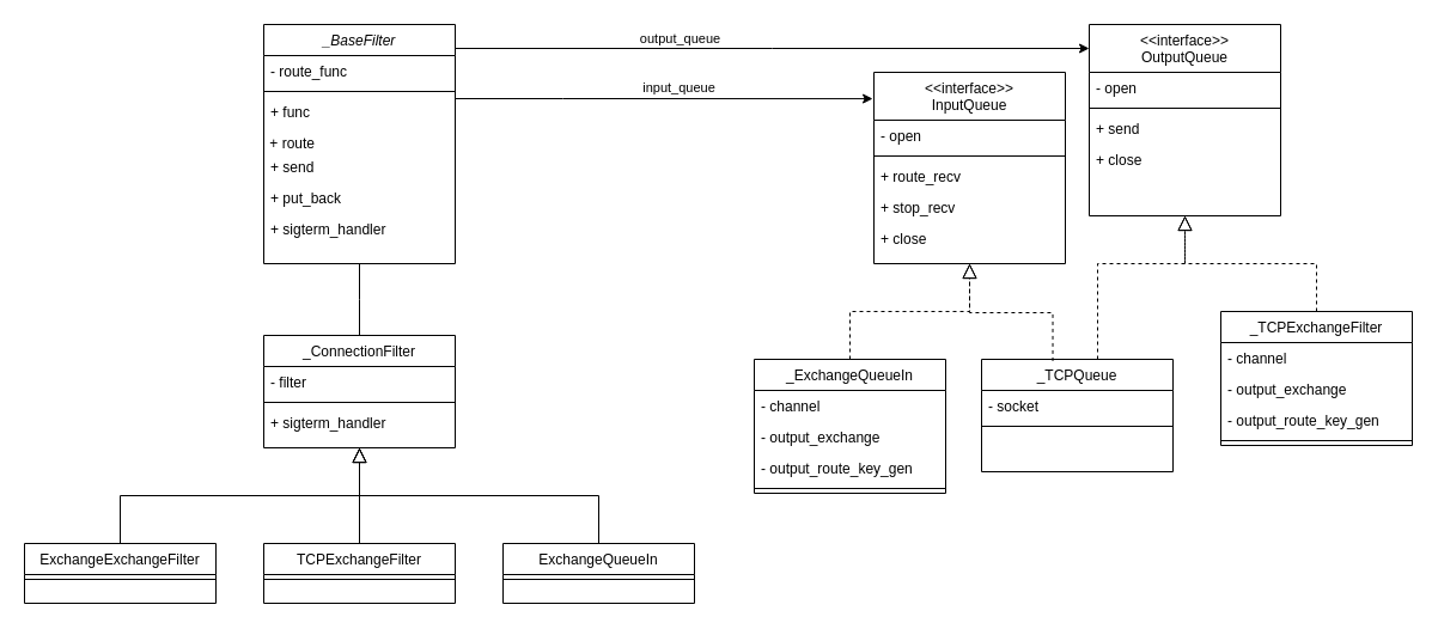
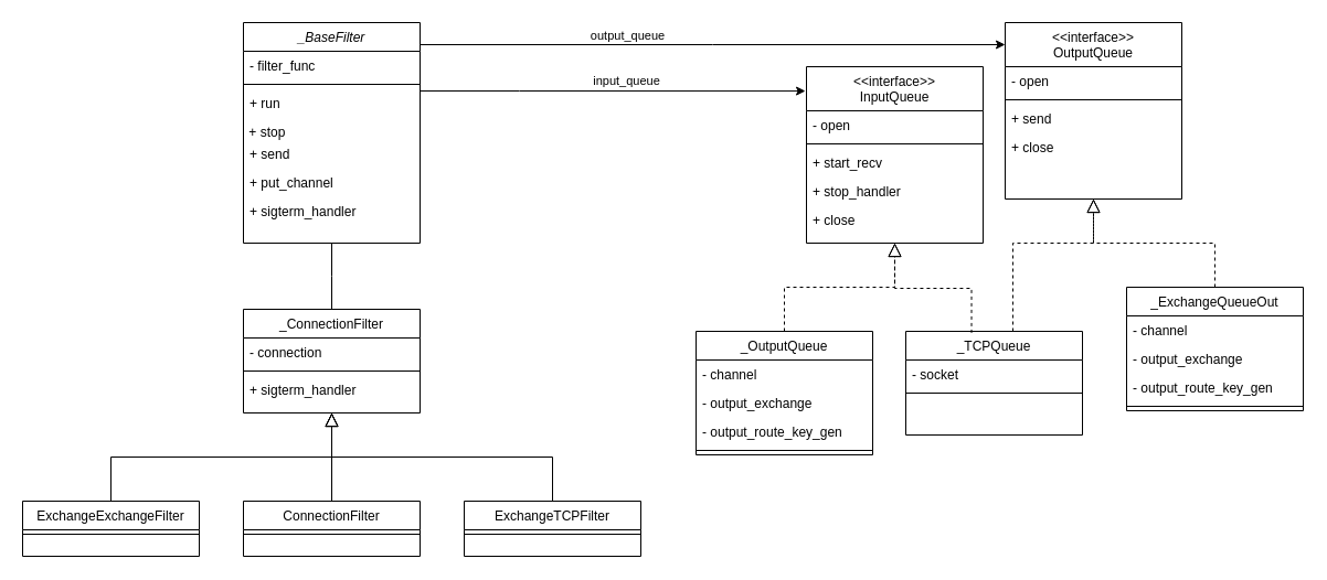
  <mxCell id="0" />
  <mxCell id="1" parent="0" />
  <mxCell id="2" style="edgeStyle=orthogonalEdgeStyle;rounded=0;orthogonalLoop=1;jettySize=auto;html=1;entryX=-0.006;entryY=0.138;entryDx=0;entryDy=0;entryPerimeter=0;" edge="1" parent="1" source="4" target="15"><mxGeometry relative="1" as="geometry"><Array as="points"><mxPoint x="470" y="82" /><mxPoint x="470" y="82" /></Array></mxGeometry></mxCell>
  <mxCell id="3" value="input_queue" style="edgeLabel;html=1;align=center;verticalAlign=middle;resizable=0;points=[];" vertex="1" connectable="0" parent="2"><mxGeometry x="0.071" y="-2" relative="1" as="geometry"><mxPoint y="-12" as="offset" /></mxGeometry></mxCell>
  <mxCell id="4" value="_BaseFilter" style="swimlane;fontStyle=2;align=center;verticalAlign=top;childLayout=stackLayout;horizontal=1;startSize=26;horizontalStack=0;resizeParent=1;resizeLast=0;collapsible=1;marginBottom=0;rounded=0;shadow=0;strokeWidth=1;" parent="1" vertex="1"><mxGeometry x="220" y="20" width="160" height="200" as="geometry"><mxRectangle x="230" y="140" width="160" height="26" as="alternateBounds" /></mxGeometry></mxCell>
- <mxCell id="5" value="- route_func" style="text;align=left;verticalAlign=top;spacingLeft=4;spacingRight=4;overflow=hidden;rotatable=0;points=[[0,0.5],[1,0.5]];portConstraint=eastwest;rounded=0;shadow=0;html=0;" parent="4" vertex="1"><mxGeometry y="26" width="160" height="26" as="geometry" /></mxCell>
+ <mxCell id="5" value="- filter_func" style="text;align=left;verticalAlign=top;spacingLeft=4;spacingRight=4;overflow=hidden;rotatable=0;points=[[0,0.5],[1,0.5]];portConstraint=eastwest;rounded=0;shadow=0;html=0;" parent="4" vertex="1"><mxGeometry y="26" width="160" height="26" as="geometry" /></mxCell>
  <mxCell id="6" value="" style="line;html=1;strokeWidth=1;align=left;verticalAlign=middle;spacingTop=-1;spacingLeft=3;spacingRight=3;rotatable=0;labelPosition=right;points=[];portConstraint=eastwest;" parent="4" vertex="1"><mxGeometry y="52" width="160" height="8" as="geometry" /></mxCell>
- <mxCell id="7" value="+ func" style="text;align=left;verticalAlign=top;spacingLeft=4;spacingRight=4;overflow=hidden;rotatable=0;points=[[0,0.5],[1,0.5]];portConstraint=eastwest;" parent="4" vertex="1"><mxGeometry y="60" width="160" height="26" as="geometry" /></mxCell>
- <mxCell id="8" value="&amp;nbsp;+ route" style="text;whiteSpace=wrap;html=1;" parent="4" vertex="1"><mxGeometry y="86" width="160" height="20" as="geometry" /></mxCell>
+ <mxCell id="7" value="+ run" style="text;align=left;verticalAlign=top;spacingLeft=4;spacingRight=4;overflow=hidden;rotatable=0;points=[[0,0.5],[1,0.5]];portConstraint=eastwest;" parent="4" vertex="1"><mxGeometry y="60" width="160" height="26" as="geometry" /></mxCell>
+ <mxCell id="8" value="&amp;nbsp;+ stop" style="text;whiteSpace=wrap;html=1;" parent="4" vertex="1"><mxGeometry y="86" width="160" height="20" as="geometry" /></mxCell>
  <mxCell id="9" value="+ send" style="text;align=left;verticalAlign=top;spacingLeft=4;spacingRight=4;overflow=hidden;rotatable=0;points=[[0,0.5],[1,0.5]];portConstraint=eastwest;" parent="4" vertex="1"><mxGeometry y="106" width="160" height="26" as="geometry" /></mxCell>
- <mxCell id="10" value="+ put_back" style="text;align=left;verticalAlign=top;spacingLeft=4;spacingRight=4;overflow=hidden;rotatable=0;points=[[0,0.5],[1,0.5]];portConstraint=eastwest;" parent="4" vertex="1"><mxGeometry y="132" width="160" height="26" as="geometry" /></mxCell>
+ <mxCell id="10" value="+ put_channel" style="text;align=left;verticalAlign=top;spacingLeft=4;spacingRight=4;overflow=hidden;rotatable=0;points=[[0,0.5],[1,0.5]];portConstraint=eastwest;" parent="4" vertex="1"><mxGeometry y="132" width="160" height="26" as="geometry" /></mxCell>
  <mxCell id="11" value="+ sigterm_handler" style="text;align=left;verticalAlign=top;spacingLeft=4;spacingRight=4;overflow=hidden;rotatable=0;points=[[0,0.5],[1,0.5]];portConstraint=eastwest;" parent="4" vertex="1"><mxGeometry y="158" width="160" height="26" as="geometry" /></mxCell>
  <mxCell id="12" value="ExchangeExchangeFilter" style="swimlane;fontStyle=0;align=center;verticalAlign=top;childLayout=stackLayout;horizontal=1;startSize=26;horizontalStack=0;resizeParent=1;resizeLast=0;collapsible=1;marginBottom=0;rounded=0;shadow=0;strokeWidth=1;" parent="1" vertex="1"><mxGeometry y="454" width="160" height="50" as="geometry" x="20"><mxRectangle x="130" y="380" width="160" height="26" as="alternateBounds" /></mxGeometry></mxCell>
  <mxCell id="13" value="" style="line;html=1;strokeWidth=1;align=left;verticalAlign=middle;spacingTop=-1;spacingLeft=3;spacingRight=3;rotatable=0;labelPosition=right;points=[];portConstraint=eastwest;" parent="12" vertex="1"><mxGeometry y="26" width="160" height="8" as="geometry" /></mxCell>
  <mxCell id="14" value="" style="endArrow=block;endSize=10;endFill=0;shadow=0;strokeWidth=1;rounded=0;edgeStyle=elbowEdgeStyle;elbow=vertical;" parent="1" source="12" edge="1"><mxGeometry width="160" relative="1" as="geometry"><mxPoint x="220" y="217" as="sourcePoint" /><mxPoint x="300" y="374" as="targetPoint" /></mxGeometry></mxCell>
  <mxCell id="15" value="&lt;&lt;interface&gt;&gt;&#10;InputQueue&#10;" style="swimlane;fontStyle=0;align=center;verticalAlign=top;childLayout=stackLayout;horizontal=1;startSize=40;horizontalStack=0;resizeParent=1;resizeLast=0;collapsible=1;marginBottom=0;rounded=0;shadow=0;strokeWidth=1;" parent="1" vertex="1"><mxGeometry x="730" y="60" width="160" height="160" as="geometry"><mxRectangle x="550" y="140" width="160" height="26" as="alternateBounds" /></mxGeometry></mxCell>
  <mxCell id="16" value="- open" style="text;align=left;verticalAlign=top;spacingLeft=4;spacingRight=4;overflow=hidden;rotatable=0;points=[[0,0.5],[1,0.5]];portConstraint=eastwest;" vertex="1" parent="15"><mxGeometry y="40" width="160" height="26" as="geometry" /></mxCell>
  <mxCell id="17" value="" style="line;html=1;strokeWidth=1;align=left;verticalAlign=middle;spacingTop=-1;spacingLeft=3;spacingRight=3;rotatable=0;labelPosition=right;points=[];portConstraint=eastwest;" parent="15" vertex="1"><mxGeometry y="66" width="160" height="8" as="geometry" /></mxCell>
- <mxCell id="18" value="+ route_recv" style="text;align=left;verticalAlign=top;spacingLeft=4;spacingRight=4;overflow=hidden;rotatable=0;points=[[0,0.5],[1,0.5]];portConstraint=eastwest;" parent="15" vertex="1"><mxGeometry y="74" width="160" height="26" as="geometry" /></mxCell>
- <mxCell id="19" value="+ stop_recv" style="text;align=left;verticalAlign=top;spacingLeft=4;spacingRight=4;overflow=hidden;rotatable=0;points=[[0,0.5],[1,0.5]];portConstraint=eastwest;rounded=0;shadow=0;html=0;" parent="15" vertex="1"><mxGeometry y="100" width="160" height="26" as="geometry" /></mxCell>
+ <mxCell id="18" value="+ start_recv" style="text;align=left;verticalAlign=top;spacingLeft=4;spacingRight=4;overflow=hidden;rotatable=0;points=[[0,0.5],[1,0.5]];portConstraint=eastwest;" parent="15" vertex="1"><mxGeometry y="74" width="160" height="26" as="geometry" /></mxCell>
+ <mxCell id="19" value="+ stop_handler" style="text;align=left;verticalAlign=top;spacingLeft=4;spacingRight=4;overflow=hidden;rotatable=0;points=[[0,0.5],[1,0.5]];portConstraint=eastwest;rounded=0;shadow=0;html=0;" parent="15" vertex="1"><mxGeometry y="100" width="160" height="26" as="geometry" /></mxCell>
  <mxCell id="20" value="+ close" style="text;align=left;verticalAlign=top;spacingLeft=4;spacingRight=4;overflow=hidden;rotatable=0;points=[[0,0.5],[1,0.5]];portConstraint=eastwest;rounded=0;shadow=0;html=0;" parent="15" vertex="1"><mxGeometry y="126" width="160" height="26" as="geometry" /></mxCell>
- <mxCell id="21" value="TCPExchangeFilter" style="swimlane;fontStyle=0;align=center;verticalAlign=top;childLayout=stackLayout;horizontal=1;startSize=26;horizontalStack=0;resizeParent=1;resizeLast=0;collapsible=1;marginBottom=0;rounded=0;shadow=0;strokeWidth=1;" parent="1" vertex="1"><mxGeometry x="220" y="454" width="160" height="50" as="geometry"><mxRectangle x="130" y="380" width="160" height="26" as="alternateBounds" /></mxGeometry></mxCell>
+ <mxCell id="21" value="ConnectionFilter" style="swimlane;fontStyle=0;align=center;verticalAlign=top;childLayout=stackLayout;horizontal=1;startSize=26;horizontalStack=0;resizeParent=1;resizeLast=0;collapsible=1;marginBottom=0;rounded=0;shadow=0;strokeWidth=1;" parent="1" vertex="1"><mxGeometry x="220" y="454" width="160" height="50" as="geometry"><mxRectangle x="130" y="380" width="160" height="26" as="alternateBounds" /></mxGeometry></mxCell>
  <mxCell id="22" value="" style="line;html=1;strokeWidth=1;align=left;verticalAlign=middle;spacingTop=-1;spacingLeft=3;spacingRight=3;rotatable=0;labelPosition=right;points=[];portConstraint=eastwest;" parent="21" vertex="1"><mxGeometry y="26" width="160" height="8" as="geometry" /></mxCell>
- <mxCell id="23" value="ExchangeQueueIn" style="swimlane;fontStyle=0;align=center;verticalAlign=top;childLayout=stackLayout;horizontal=1;startSize=26;horizontalStack=0;resizeParent=1;resizeLast=0;collapsible=1;marginBottom=0;rounded=0;shadow=0;strokeWidth=1;" parent="1" vertex="1"><mxGeometry x="420" y="454" width="160" height="50" as="geometry"><mxRectangle x="130" y="380" width="160" height="26" as="alternateBounds" /></mxGeometry></mxCell>
+ <mxCell id="23" value="ExchangeTCPFilter" style="swimlane;fontStyle=0;align=center;verticalAlign=top;childLayout=stackLayout;horizontal=1;startSize=26;horizontalStack=0;resizeParent=1;resizeLast=0;collapsible=1;marginBottom=0;rounded=0;shadow=0;strokeWidth=1;" parent="1" vertex="1"><mxGeometry x="420" y="454" width="160" height="50" as="geometry"><mxRectangle x="130" y="380" width="160" height="26" as="alternateBounds" /></mxGeometry></mxCell>
  <mxCell id="24" value="" style="line;html=1;strokeWidth=1;align=left;verticalAlign=middle;spacingTop=-1;spacingLeft=3;spacingRight=3;rotatable=0;labelPosition=right;points=[];portConstraint=eastwest;" parent="23" vertex="1"><mxGeometry y="26" width="160" height="8" as="geometry" /></mxCell>
  <mxCell id="25" value="" style="endArrow=block;endSize=10;endFill=0;shadow=0;strokeWidth=1;rounded=0;edgeStyle=elbowEdgeStyle;elbow=vertical;exitX=0.5;exitY=0;exitDx=0;exitDy=0;" parent="1" source="23" edge="1"><mxGeometry width="160" relative="1" as="geometry"><mxPoint x="110" y="544" as="sourcePoint" /><mxPoint x="300" y="374" as="targetPoint" /></mxGeometry></mxCell>
  <mxCell id="26" value="" style="endArrow=block;endSize=10;endFill=0;shadow=0;strokeWidth=1;rounded=0;edgeStyle=elbowEdgeStyle;elbow=vertical;exitX=0.5;exitY=0;exitDx=0;exitDy=0;entryX=0.5;entryY=1;entryDx=0;entryDy=0;" parent="1" source="21" edge="1"><mxGeometry width="160" relative="1" as="geometry"><mxPoint x="110" y="544" as="sourcePoint" /><mxPoint x="300" y="374" as="targetPoint" /></mxGeometry></mxCell>
- <mxCell id="27" value="_ExchangeQueueIn" style="swimlane;fontStyle=0;align=center;verticalAlign=top;childLayout=stackLayout;horizontal=1;startSize=26;horizontalStack=0;resizeParent=1;resizeLast=0;collapsible=1;marginBottom=0;rounded=0;shadow=0;strokeWidth=1;" parent="1" vertex="1"><mxGeometry x="630" y="300" width="160" height="112" as="geometry"><mxRectangle x="130" y="380" width="160" height="26" as="alternateBounds" /></mxGeometry></mxCell>
+ <mxCell id="27" value="_OutputQueue" style="swimlane;fontStyle=0;align=center;verticalAlign=top;childLayout=stackLayout;horizontal=1;startSize=26;horizontalStack=0;resizeParent=1;resizeLast=0;collapsible=1;marginBottom=0;rounded=0;shadow=0;strokeWidth=1;" parent="1" vertex="1"><mxGeometry x="630" y="300" width="160" height="112" as="geometry"><mxRectangle x="130" y="380" width="160" height="26" as="alternateBounds" /></mxGeometry></mxCell>
  <mxCell id="28" value="- channel" style="text;align=left;verticalAlign=top;spacingLeft=4;spacingRight=4;overflow=hidden;rotatable=0;points=[[0,0.5],[1,0.5]];portConstraint=eastwest;" parent="27" vertex="1"><mxGeometry y="26" width="160" height="26" as="geometry" /></mxCell>
  <mxCell id="29" value="- output_exchange" style="text;align=left;verticalAlign=top;spacingLeft=4;spacingRight=4;overflow=hidden;rotatable=0;points=[[0,0.5],[1,0.5]];portConstraint=eastwest;" vertex="1" parent="27"><mxGeometry y="52" width="160" height="26" as="geometry" /></mxCell>
  <mxCell id="30" value="- output_route_key_gen" style="text;align=left;verticalAlign=top;spacingLeft=4;spacingRight=4;overflow=hidden;rotatable=0;points=[[0,0.5],[1,0.5]];portConstraint=eastwest;" vertex="1" parent="27"><mxGeometry y="78" width="160" height="26" as="geometry" /></mxCell>
  <mxCell id="31" value="" style="line;html=1;strokeWidth=1;align=left;verticalAlign=middle;spacingTop=-1;spacingLeft=3;spacingRight=3;rotatable=0;labelPosition=right;points=[];portConstraint=eastwest;" parent="27" vertex="1"><mxGeometry y="104" width="160" height="8" as="geometry" /></mxCell>
  <mxCell id="32" value="_TCPQueue" style="swimlane;fontStyle=0;align=center;verticalAlign=top;childLayout=stackLayout;horizontal=1;startSize=26;horizontalStack=0;resizeParent=1;resizeLast=0;collapsible=1;marginBottom=0;rounded=0;shadow=0;strokeWidth=1;" parent="1" vertex="1"><mxGeometry x="820" y="300" width="160" height="94" as="geometry"><mxRectangle x="130" y="380" width="160" height="26" as="alternateBounds" /></mxGeometry></mxCell>
  <mxCell id="33" value="- socket" style="text;align=left;verticalAlign=top;spacingLeft=4;spacingRight=4;overflow=hidden;rotatable=0;points=[[0,0.5],[1,0.5]];portConstraint=eastwest;" parent="32" vertex="1"><mxGeometry y="26" width="160" height="26" as="geometry" /></mxCell>
  <mxCell id="34" value="" style="line;html=1;strokeWidth=1;align=left;verticalAlign=middle;spacingTop=-1;spacingLeft=3;spacingRight=3;rotatable=0;labelPosition=right;points=[];portConstraint=eastwest;" parent="32" vertex="1"><mxGeometry y="52" width="160" height="8" as="geometry" /></mxCell>
  <mxCell id="35" value="" style="endArrow=block;endSize=10;endFill=0;shadow=0;strokeWidth=1;rounded=0;edgeStyle=elbowEdgeStyle;elbow=vertical;exitX=0.372;exitY=0.015;exitDx=0;exitDy=0;dashed=1;exitPerimeter=0;" parent="1" source="32" edge="1"><mxGeometry width="160" relative="1" as="geometry"><mxPoint x="1010" y="300" as="sourcePoint" /><mxPoint x="810" y="220" as="targetPoint" /></mxGeometry></mxCell>
  <mxCell id="36" value="" style="endArrow=block;endSize=10;endFill=0;shadow=0;strokeWidth=1;rounded=0;edgeStyle=elbowEdgeStyle;elbow=vertical;exitX=0.5;exitY=0;exitDx=0;exitDy=0;dashed=1;" parent="1" source="27" edge="1"><mxGeometry width="160" relative="1" as="geometry"><mxPoint x="690" y="300" as="sourcePoint" /><mxPoint x="810" y="220" as="targetPoint" /></mxGeometry></mxCell>
  <mxCell id="37" value="&lt;&lt;interface&gt;&gt;&#10;OutputQueue&#10;" style="swimlane;fontStyle=0;align=center;verticalAlign=top;childLayout=stackLayout;horizontal=1;startSize=40;horizontalStack=0;resizeParent=1;resizeLast=0;collapsible=1;marginBottom=0;rounded=0;shadow=0;strokeWidth=1;" vertex="1" parent="1"><mxGeometry x="910" y="20" width="160" height="160" as="geometry"><mxRectangle x="550" y="140" width="160" height="26" as="alternateBounds" /></mxGeometry></mxCell>
  <mxCell id="38" value="- open" style="text;align=left;verticalAlign=top;spacingLeft=4;spacingRight=4;overflow=hidden;rotatable=0;points=[[0,0.5],[1,0.5]];portConstraint=eastwest;" vertex="1" parent="37"><mxGeometry y="40" width="160" height="26" as="geometry" /></mxCell>
  <mxCell id="39" value="" style="line;html=1;strokeWidth=1;align=left;verticalAlign=middle;spacingTop=-1;spacingLeft=3;spacingRight=3;rotatable=0;labelPosition=right;points=[];portConstraint=eastwest;" vertex="1" parent="37"><mxGeometry y="66" width="160" height="8" as="geometry" /></mxCell>
  <mxCell id="40" value="+ send" style="text;align=left;verticalAlign=top;spacingLeft=4;spacingRight=4;overflow=hidden;rotatable=0;points=[[0,0.5],[1,0.5]];portConstraint=eastwest;rounded=0;shadow=0;html=0;" vertex="1" parent="37"><mxGeometry y="74" width="160" height="26" as="geometry" /></mxCell>
  <mxCell id="41" value="+ close" style="text;align=left;verticalAlign=top;spacingLeft=4;spacingRight=4;overflow=hidden;rotatable=0;points=[[0,0.5],[1,0.5]];portConstraint=eastwest;rounded=0;shadow=0;html=0;" vertex="1" parent="37"><mxGeometry y="100" width="160" height="26" as="geometry" /></mxCell>
  <mxCell id="42" value="" style="endArrow=block;endSize=10;endFill=0;shadow=0;strokeWidth=1;rounded=0;edgeStyle=elbowEdgeStyle;elbow=vertical;dashed=1;exitX=0.5;exitY=0;exitDx=0;exitDy=0;" edge="1" parent="1" source="44"><mxGeometry width="160" relative="1" as="geometry"><mxPoint x="1117" y="300" as="sourcePoint" /><mxPoint x="990" y="180" as="targetPoint" /><Array as="points"><mxPoint x="1070" y="220" /></Array></mxGeometry></mxCell>
  <mxCell id="43" value="" style="endArrow=block;endSize=10;endFill=0;shadow=0;strokeWidth=1;rounded=0;edgeStyle=elbowEdgeStyle;elbow=vertical;exitX=0.5;exitY=0;exitDx=0;exitDy=0;dashed=1;entryX=0.5;entryY=1;entryDx=0;entryDy=0;" edge="1" parent="1" target="37"><mxGeometry width="160" relative="1" as="geometry"><mxPoint x="917" y="300" as="sourcePoint" /><mxPoint x="1017" y="220" as="targetPoint" /><Array as="points"><mxPoint x="970" y="220" /></Array></mxGeometry></mxCell>
- <mxCell id="44" value="_TCPExchangeFilter" style="swimlane;fontStyle=0;align=center;verticalAlign=top;childLayout=stackLayout;horizontal=1;startSize=26;horizontalStack=0;resizeParent=1;resizeLast=0;collapsible=1;marginBottom=0;rounded=0;shadow=0;strokeWidth=1;" vertex="1" parent="1"><mxGeometry x="1020" y="260" width="160" height="112" as="geometry"><mxRectangle x="130" y="380" width="160" height="26" as="alternateBounds" /></mxGeometry></mxCell>
+ <mxCell id="44" value="_ExchangeQueueOut" style="swimlane;fontStyle=0;align=center;verticalAlign=top;childLayout=stackLayout;horizontal=1;startSize=26;horizontalStack=0;resizeParent=1;resizeLast=0;collapsible=1;marginBottom=0;rounded=0;shadow=0;strokeWidth=1;" vertex="1" parent="1"><mxGeometry x="1020" y="260" width="160" height="112" as="geometry"><mxRectangle x="130" y="380" width="160" height="26" as="alternateBounds" /></mxGeometry></mxCell>
  <mxCell id="45" value="- channel" style="text;align=left;verticalAlign=top;spacingLeft=4;spacingRight=4;overflow=hidden;rotatable=0;points=[[0,0.5],[1,0.5]];portConstraint=eastwest;" vertex="1" parent="44"><mxGeometry y="26" width="160" height="26" as="geometry" /></mxCell>
  <mxCell id="46" value="- output_exchange" style="text;align=left;verticalAlign=top;spacingLeft=4;spacingRight=4;overflow=hidden;rotatable=0;points=[[0,0.5],[1,0.5]];portConstraint=eastwest;" vertex="1" parent="44"><mxGeometry y="52" width="160" height="26" as="geometry" /></mxCell>
  <mxCell id="47" value="- output_route_key_gen" style="text;align=left;verticalAlign=top;spacingLeft=4;spacingRight=4;overflow=hidden;rotatable=0;points=[[0,0.5],[1,0.5]];portConstraint=eastwest;" vertex="1" parent="44"><mxGeometry y="78" width="160" height="26" as="geometry" /></mxCell>
  <mxCell id="48" value="" style="line;html=1;strokeWidth=1;align=left;verticalAlign=middle;spacingTop=-1;spacingLeft=3;spacingRight=3;rotatable=0;labelPosition=right;points=[];portConstraint=eastwest;" vertex="1" parent="44"><mxGeometry y="104" width="160" height="8" as="geometry" /></mxCell>
  <mxCell id="49" value="_ConnectionFilter" style="swimlane;fontStyle=0;align=center;verticalAlign=top;childLayout=stackLayout;horizontal=1;startSize=26;horizontalStack=0;resizeParent=1;resizeLast=0;collapsible=1;marginBottom=0;rounded=0;shadow=0;strokeWidth=1;" vertex="1" parent="1"><mxGeometry x="220" y="280" width="160" height="94" as="geometry"><mxRectangle x="130" y="380" width="160" height="26" as="alternateBounds" /></mxGeometry></mxCell>
- <mxCell id="50" value="- filter" style="text;align=left;verticalAlign=top;spacingLeft=4;spacingRight=4;overflow=hidden;rotatable=0;points=[[0,0.5],[1,0.5]];portConstraint=eastwest;" vertex="1" parent="49"><mxGeometry y="26" width="160" height="26" as="geometry" /></mxCell>
+ <mxCell id="50" value="- connection" style="text;align=left;verticalAlign=top;spacingLeft=4;spacingRight=4;overflow=hidden;rotatable=0;points=[[0,0.5],[1,0.5]];portConstraint=eastwest;" vertex="1" parent="49"><mxGeometry y="26" width="160" height="26" as="geometry" /></mxCell>
  <mxCell id="51" value="" style="line;html=1;strokeWidth=1;align=left;verticalAlign=middle;spacingTop=-1;spacingLeft=3;spacingRight=3;rotatable=0;labelPosition=right;points=[];portConstraint=eastwest;" vertex="1" parent="49"><mxGeometry y="52" width="160" height="8" as="geometry" /></mxCell>
  <mxCell id="52" value="+ sigterm_handler" style="text;align=left;verticalAlign=top;spacingLeft=4;spacingRight=4;overflow=hidden;rotatable=0;points=[[0,0.5],[1,0.5]];portConstraint=eastwest;" vertex="1" parent="49"><mxGeometry y="60" width="160" height="26" as="geometry" /></mxCell>
  <mxCell id="53" value="" style="endArrow=none;endSize=10;endFill=0;shadow=0;strokeWidth=1;rounded=0;edgeStyle=elbowEdgeStyle;elbow=vertical;entryX=0.5;entryY=1;entryDx=0;entryDy=0;exitX=0.5;exitY=0;exitDx=0;exitDy=0;" edge="1" parent="1" source="49" target="4"><mxGeometry width="160" relative="1" as="geometry"><mxPoint x="350" y="290" as="sourcePoint" /><mxPoint x="310" y="470" as="targetPoint" /></mxGeometry></mxCell>
  <mxCell id="54" style="edgeStyle=orthogonalEdgeStyle;rounded=0;orthogonalLoop=1;jettySize=auto;html=1;exitX=1;exitY=0.1;exitDx=0;exitDy=0;exitPerimeter=0;" edge="1" parent="1" source="4"><mxGeometry relative="1" as="geometry"><mxPoint x="390" y="40" as="sourcePoint" /><mxPoint x="910" y="40" as="targetPoint" /><Array as="points" /></mxGeometry></mxCell>
  <mxCell id="55" value="output_queue" style="edgeLabel;html=1;align=center;verticalAlign=middle;resizable=0;points=[];" vertex="1" connectable="0" parent="54"><mxGeometry x="-0.266" y="1" relative="1" as="geometry"><mxPoint x="-8" y="-8" as="offset" /></mxGeometry></mxCell>
